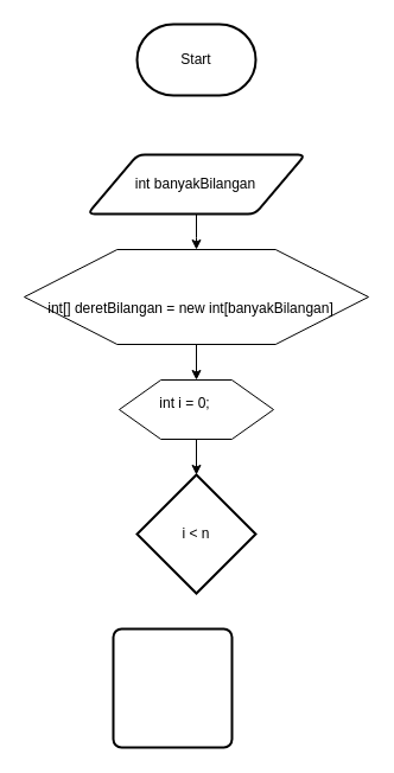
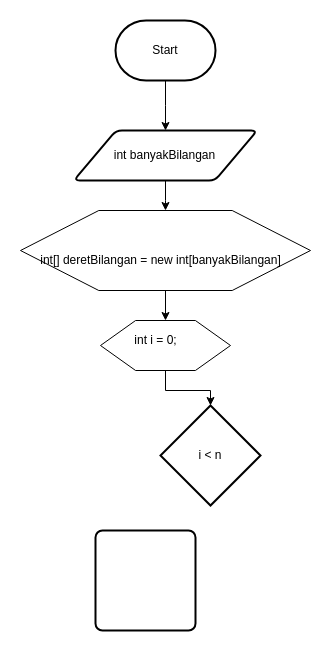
  <mxCell id="0" />
  <mxCell id="1" parent="0" />
+ <mxCell id="2" style="edgeStyle=orthogonalEdgeStyle;rounded=0;orthogonalLoop=1;jettySize=auto;html=1;" edge="1" parent="1" source="3" target="5"><mxGeometry relative="1" as="geometry" /></mxCell>
  <mxCell id="3" value="Start" style="strokeWidth=2;html=1;shape=mxgraph.flowchart.terminator;whiteSpace=wrap;" vertex="1" parent="1"><mxGeometry x="115" y="20" width="100" height="60" as="geometry" /></mxCell>
  <mxCell id="4" style="edgeStyle=orthogonalEdgeStyle;rounded=0;orthogonalLoop=1;jettySize=auto;html=1;" edge="1" parent="1" source="5" target="7"><mxGeometry relative="1" as="geometry" /></mxCell>
  <mxCell id="5" value="int banyakBilangan" style="shape=parallelogram;html=1;strokeWidth=2;perimeter=parallelogramPerimeter;whiteSpace=wrap;rounded=1;arcSize=12;size=0.23;" vertex="1" parent="1"><mxGeometry x="73.34" y="130" width="183.33" height="50" as="geometry" /></mxCell>
  <mxCell id="6" value="" style="group;strokeWidth=2;" vertex="1" connectable="0" parent="1"><mxGeometry x="20" y="210" width="290" height="80" as="geometry" /></mxCell>
  <mxCell id="7" value="" style="verticalLabelPosition=bottom;verticalAlign=top;html=1;shape=hexagon;perimeter=hexagonPerimeter2;arcSize=6;size=0.27;" vertex="1" parent="6"><mxGeometry width="290" height="80" as="geometry" /></mxCell>
  <mxCell id="8" value="int[] deretBilangan = new int[banyakBilangan]" style="text;html=1;align=center;verticalAlign=middle;resizable=0;points=[];autosize=1;strokeColor=none;fillColor=none;" vertex="1" parent="6"><mxGeometry x="5" y="35" width="270" height="30" as="geometry" /></mxCell>
  <mxCell id="9" value="" style="group" vertex="1" connectable="0" parent="1"><mxGeometry x="100" y="320" width="130" height="50" as="geometry" /></mxCell>
  <mxCell id="10" value="" style="verticalLabelPosition=bottom;verticalAlign=top;html=1;shape=hexagon;perimeter=hexagonPerimeter2;arcSize=6;size=0.27;" vertex="1" parent="9"><mxGeometry width="130.0" height="50" as="geometry" /></mxCell>
  <mxCell id="11" value="int i = 0;" style="text;html=1;align=center;verticalAlign=middle;resizable=0;points=[];autosize=1;strokeColor=none;fillColor=none;" vertex="1" parent="9"><mxGeometry x="20" y="5.005" width="70" height="30" as="geometry" /></mxCell>
  <mxCell id="12" style="edgeStyle=orthogonalEdgeStyle;rounded=0;orthogonalLoop=1;jettySize=auto;html=1;entryX=0.5;entryY=0;entryDx=0;entryDy=0;" edge="1" parent="1" source="7" target="10"><mxGeometry relative="1" as="geometry" /></mxCell>
- <mxCell id="13" value="i &amp;lt; n" style="strokeWidth=2;html=1;shape=mxgraph.flowchart.decision;whiteSpace=wrap;" vertex="1" parent="1"><mxGeometry x="115" y="400" width="100" height="100" as="geometry" /></mxCell>
+ <mxCell id="13" value="i &amp;lt; n" style="strokeWidth=2;html=1;shape=mxgraph.flowchart.decision;whiteSpace=wrap;" vertex="1" parent="1"><mxGeometry x="160" y="405" width="100" height="100" as="geometry" /></mxCell>
  <mxCell id="14" style="edgeStyle=orthogonalEdgeStyle;rounded=0;orthogonalLoop=1;jettySize=auto;html=1;" edge="1" parent="1" source="10" target="13"><mxGeometry relative="1" as="geometry" /></mxCell>
  <mxCell id="15" value="" style="rounded=1;whiteSpace=wrap;html=1;absoluteArcSize=1;arcSize=14;strokeWidth=2;" vertex="1" parent="1"><mxGeometry x="95" y="530" width="100" height="100" as="geometry" /></mxCell>
